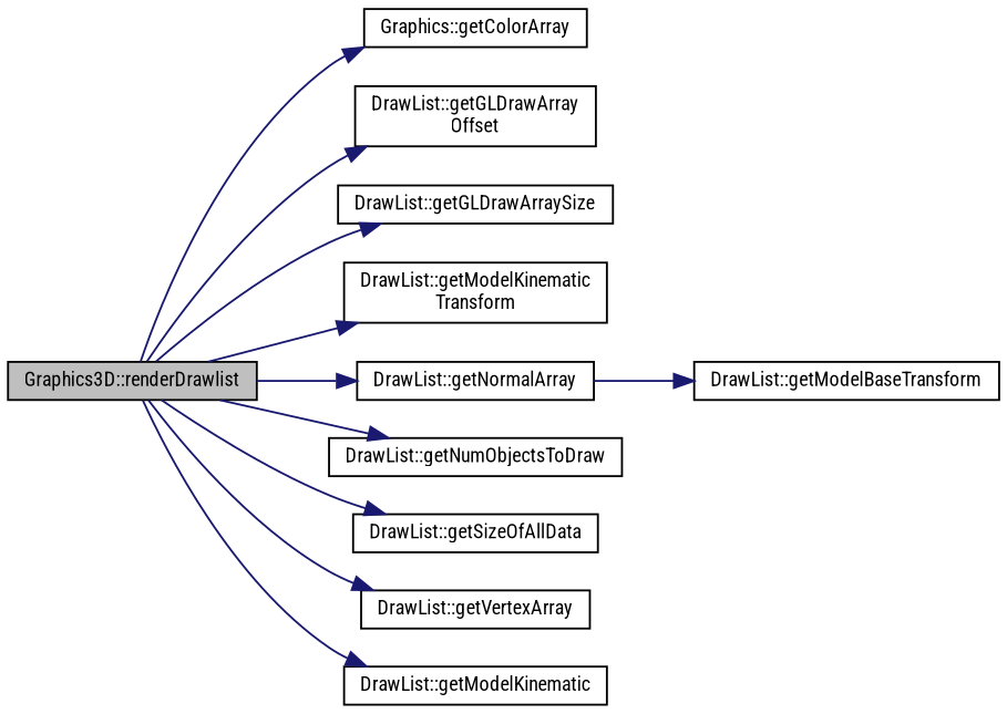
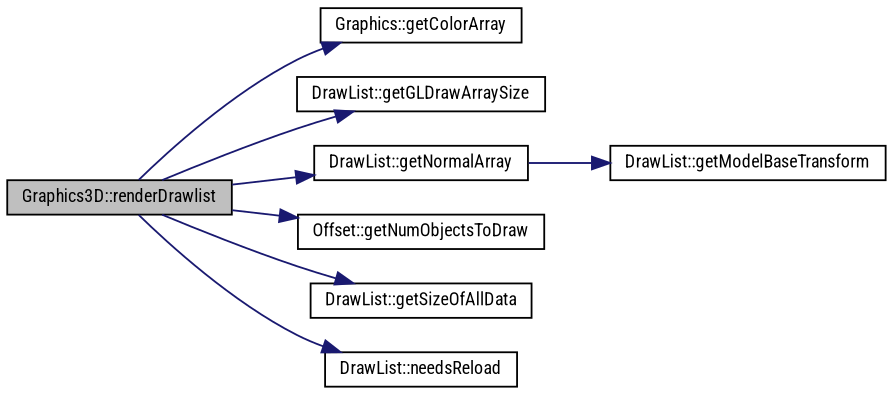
  digraph {
    fontname="Roboto Condensed"
    rankdir=LR
    node [color=black fillcolor=white fontname="Roboto Condensed" fontsize=10 shape=record style=filled]
    edge [color=midnightblue fontname="Roboto Condensed" fontsize=10 labelfontname=FreeSans labelfontsize=10 style=solid]
    n1 [fillcolor=grey75 fontcolor=black height=0.2 label="Graphics3D::renderDrawlist" width=0.4]
    n2 [height=0.2 label="Graphics::getColorArray" width=0.4]
-   n3 [height=0.2 label="DrawList::getGLDrawArray\lOffset" width=0.4]
    n4 [height=0.2 label="DrawList::getGLDrawArraySize" width=0.4]
-   n5 [height=0.2 label="DrawList::getModelKinematic\lTransform" width=0.4]
    n6 [height=0.2 label="DrawList::getNormalArray" width=0.4]
-   n7 [height=0.2 label="DrawList::getNumObjectsToDraw" width=0.4]
+   n7 [height=0.2 label="Offset::getNumObjectsToDraw" width=0.4]
    n8 [height=0.2 label="DrawList::getSizeOfAllData" width=0.4]
-   n9 [height=0.2 label="DrawList::getVertexArray" width=0.4]
-   n10 [height=0.2 label="DrawList::getModelKinematic" width=0.4]
+   n10 [height=0.2 label="DrawList::needsReload" width=0.4]
    n11 [height=0.2 label="DrawList::getModelBaseTransform" width=0.4]
    n1 -> n2
-   n1 -> n3
    n1 -> n4
-   n1 -> n5
    n1 -> n6
    n1 -> n7
    n1 -> n8
-   n1 -> n9
    n1 -> n10
    n6 -> n11
  }
